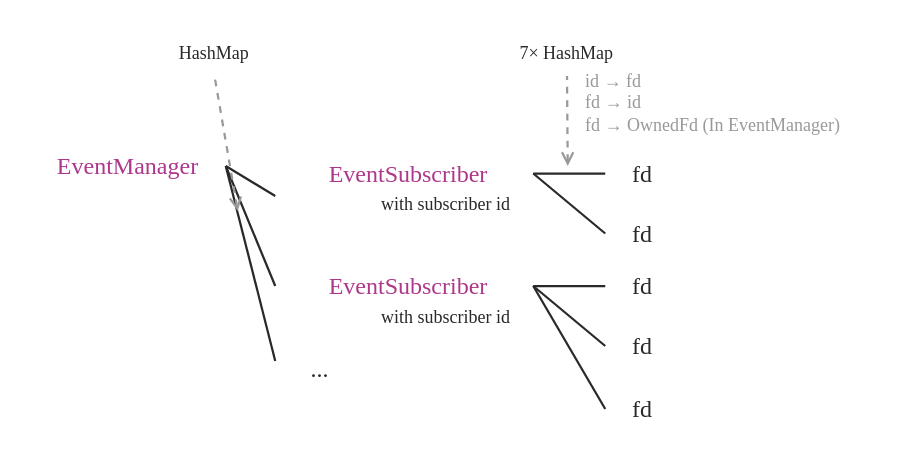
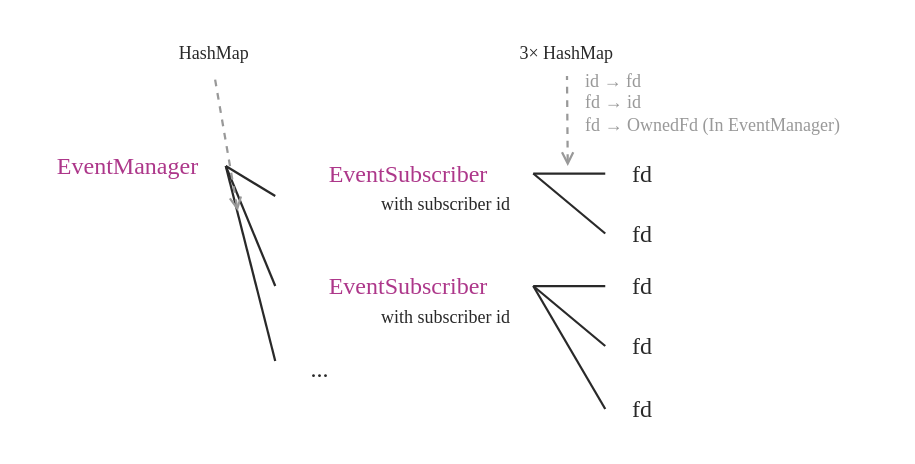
  <mxCell id="0" />
  <mxCell id="1" parent="0" />
  <mxCell id="2" value="EventManager" style="text;html=1;align=center;verticalAlign=middle;whiteSpace=wrap;rounded=0;fontFamily=JetBrains Mono;fontColor=#AD378A;fontSize=16;convertToSvg=1;fontSource=https%3A%2F%2Ffonts.googleapis.com%2Fcss%3Ffamily%3DJetBrains%2BMono;" parent="1" vertex="1"><mxGeometry x="20" y="95" width="130" height="30" as="geometry" /></mxCell>
  <mxCell id="3" value="EventSubscriber&amp;nbsp;" style="text;html=1;align=center;verticalAlign=middle;whiteSpace=wrap;rounded=0;fontFamily=JetBrains Mono;fontColor=#AD378A;fontSize=16;convertToSvg=1;fontSource=https%3A%2F%2Ffonts.googleapis.com%2Fcss%3Ffamily%3DJetBrains%2BMono;" vertex="1" parent="1"><mxGeometry x="193" y="100" width="162" height="30" as="geometry" /></mxCell>
  <mxCell id="4" value="fd" style="text;html=1;align=center;verticalAlign=middle;whiteSpace=wrap;rounded=0;fontFamily=JetBrains Mono;fontColor=#292929;fontSize=16;convertToSvg=1;fontSource=https%3A%2F%2Ffonts.googleapis.com%2Fcss%3Ffamily%3DJetBrains%2BMono;" vertex="1" parent="1"><mxGeometry x="403" y="100" width="50" height="30" as="geometry" /></mxCell>
  <mxCell id="5" value="fd" style="text;html=1;align=center;verticalAlign=middle;whiteSpace=wrap;rounded=0;fontFamily=JetBrains Mono;fontColor=#292929;fontSize=16;convertToSvg=1;fontSource=https%3A%2F%2Ffonts.googleapis.com%2Fcss%3Ffamily%3DJetBrains%2BMono;" vertex="1" parent="1"><mxGeometry x="403" y="140" width="50" height="30" as="geometry" /></mxCell>
  <mxCell id="6" value="" style="endArrow=none;html=1;rounded=0;fontColor=#292929;strokeColor=#292929;strokeWidth=1.5;endFill=0;convertToSvg=1;exitX=1;exitY=0.5;exitDx=0;exitDy=0;" edge="1" parent="1" source="2"><mxGeometry width="50" height="50" relative="1" as="geometry"><mxPoint x="133" y="168" as="sourcePoint" /><mxPoint x="183" y="130" as="targetPoint" /></mxGeometry></mxCell>
  <mxCell id="7" value="" style="endArrow=none;html=1;rounded=0;fontColor=#292929;strokeColor=#292929;strokeWidth=1.5;endFill=0;convertToSvg=1;entryX=0;entryY=0.5;entryDx=0;entryDy=0;exitX=1;exitY=0.5;exitDx=0;exitDy=0;" edge="1" parent="1" source="3" target="4"><mxGeometry width="50" height="50" relative="1" as="geometry"><mxPoint x="253" y="178" as="sourcePoint" /><mxPoint x="303" y="140" as="targetPoint" /></mxGeometry></mxCell>
  <mxCell id="8" value="" style="endArrow=none;html=1;rounded=0;fontColor=#292929;strokeColor=#292929;strokeWidth=1.5;endFill=0;convertToSvg=1;entryX=0;entryY=0.5;entryDx=0;entryDy=0;exitX=1;exitY=0.5;exitDx=0;exitDy=0;" edge="1" parent="1" source="3" target="5"><mxGeometry width="50" height="50" relative="1" as="geometry"><mxPoint x="355" y="170" as="sourcePoint" /><mxPoint x="403" y="150" as="targetPoint" /></mxGeometry></mxCell>
  <mxCell id="9" value="fd" style="text;html=1;align=center;verticalAlign=middle;whiteSpace=wrap;rounded=0;fontFamily=JetBrains Mono;fontColor=#292929;fontSize=16;convertToSvg=1;fontSource=https%3A%2F%2Ffonts.googleapis.com%2Fcss%3Ffamily%3DJetBrains%2BMono;" vertex="1" parent="1"><mxGeometry x="403" y="175" width="50" height="30" as="geometry" /></mxCell>
  <mxCell id="10" value="fd" style="text;html=1;align=center;verticalAlign=middle;whiteSpace=wrap;rounded=0;fontFamily=JetBrains Mono;fontColor=#292929;fontSize=16;convertToSvg=1;fontSource=https%3A%2F%2Ffonts.googleapis.com%2Fcss%3Ffamily%3DJetBrains%2BMono;" vertex="1" parent="1"><mxGeometry x="403" y="215" width="50" height="30" as="geometry" /></mxCell>
  <mxCell id="11" value="" style="endArrow=none;html=1;rounded=0;fontColor=#292929;strokeColor=#292929;strokeWidth=1.5;endFill=0;convertToSvg=1;entryX=0;entryY=0.5;entryDx=0;entryDy=0;exitX=1;exitY=0.5;exitDx=0;exitDy=0;" edge="1" source="20" target="9" parent="1"><mxGeometry width="50" height="50" relative="1" as="geometry"><mxPoint x="355" y="190" as="sourcePoint" /><mxPoint x="303" y="215" as="targetPoint" /></mxGeometry></mxCell>
  <mxCell id="12" value="" style="endArrow=none;html=1;rounded=0;fontColor=#292929;strokeColor=#292929;strokeWidth=1.5;endFill=0;convertToSvg=1;entryX=0;entryY=0.5;entryDx=0;entryDy=0;exitX=1;exitY=0.5;exitDx=0;exitDy=0;" edge="1" source="20" target="10" parent="1"><mxGeometry width="50" height="50" relative="1" as="geometry"><mxPoint x="355" y="190" as="sourcePoint" /><mxPoint x="403" y="225" as="targetPoint" /></mxGeometry></mxCell>
  <mxCell id="13" value="" style="endArrow=none;html=1;rounded=0;fontColor=#292929;strokeColor=#292929;strokeWidth=1.5;endFill=0;convertToSvg=1;exitX=1;exitY=0.5;exitDx=0;exitDy=0;" edge="1" parent="1" source="2"><mxGeometry width="50" height="50" relative="1" as="geometry"><mxPoint x="133" y="180" as="sourcePoint" /><mxPoint x="183" y="190" as="targetPoint" /></mxGeometry></mxCell>
  <mxCell id="14" value="fd" style="text;html=1;align=center;verticalAlign=middle;whiteSpace=wrap;rounded=0;fontFamily=JetBrains Mono;fontColor=#292929;fontSize=16;convertToSvg=1;fontSource=https%3A%2F%2Ffonts.googleapis.com%2Fcss%3Ffamily%3DJetBrains%2BMono;" vertex="1" parent="1"><mxGeometry x="403" y="257" width="50" height="30" as="geometry" /></mxCell>
  <mxCell id="15" value="" style="endArrow=none;html=1;rounded=0;fontColor=#292929;strokeColor=#292929;strokeWidth=1.5;endFill=0;convertToSvg=1;entryX=0;entryY=0.5;entryDx=0;entryDy=0;exitX=1;exitY=0.5;exitDx=0;exitDy=0;" edge="1" parent="1" source="20" target="14"><mxGeometry width="50" height="50" relative="1" as="geometry"><mxPoint x="355" y="190" as="sourcePoint" /><mxPoint x="421" y="210" as="targetPoint" /></mxGeometry></mxCell>
  <mxCell id="16" value="" style="endArrow=none;html=1;rounded=0;fontColor=#292929;strokeColor=#292929;strokeWidth=1.5;endFill=0;convertToSvg=1;exitX=1;exitY=0.5;exitDx=0;exitDy=0;" edge="1" parent="1" source="2"><mxGeometry width="50" height="50" relative="1" as="geometry"><mxPoint x="173" y="180" as="sourcePoint" /><mxPoint x="183" y="240" as="targetPoint" /></mxGeometry></mxCell>
  <mxCell id="17" value="..." style="text;html=1;align=center;verticalAlign=middle;whiteSpace=wrap;rounded=0;fontFamily=JetBrains Mono;fontColor=#292929;fontSize=16;convertToSvg=1;fontSource=https%3A%2F%2Ffonts.googleapis.com%2Fcss%3Ffamily%3DJetBrains%2BMono;" vertex="1" parent="1"><mxGeometry x="193" y="230" width="40" height="30" as="geometry" /></mxCell>
  <mxCell id="18" value="&lt;font style=&quot;font-size: 12px;&quot;&gt;with subscriber id&lt;/font&gt;" style="text;html=1;align=right;verticalAlign=middle;whiteSpace=wrap;rounded=0;fontSize=14;fontColor=#292929;fontFamily=Nunito;fontStyle=0;convertToSvg=1;fontSource=https%3A%2F%2Ffonts.googleapis.com%2Fcss%3Ffamily%3DNunito;" vertex="1" parent="1"><mxGeometry x="233" y="121" width="109" height="30" as="geometry" /></mxCell>
  <mxCell id="19" value="&lt;font style=&quot;font-size: 12px;&quot;&gt;with subscriber id&lt;/font&gt;" style="text;html=1;align=right;verticalAlign=middle;whiteSpace=wrap;rounded=0;fontSize=14;fontColor=#292929;fontFamily=Nunito;fontStyle=0;convertToSvg=1;fontSource=https%3A%2F%2Ffonts.googleapis.com%2Fcss%3Ffamily%3DNunito;" vertex="1" parent="1"><mxGeometry x="233" y="196" width="109" height="30" as="geometry" /></mxCell>
  <mxCell id="20" value="EventSubscriber&amp;nbsp;" style="text;html=1;align=center;verticalAlign=middle;whiteSpace=wrap;rounded=0;fontFamily=JetBrains Mono;fontColor=#AD378A;fontSize=16;convertToSvg=1;fontSource=https%3A%2F%2Ffonts.googleapis.com%2Fcss%3Ffamily%3DJetBrains%2BMono;" vertex="1" parent="1"><mxGeometry x="193" y="175" width="162" height="30" as="geometry" /></mxCell>
  <mxCell id="21" value="&lt;font style=&quot;font-size: 12px;&quot;&gt;HashMap&lt;/font&gt;" style="text;html=1;align=center;verticalAlign=middle;whiteSpace=wrap;rounded=0;fontSize=14;fontColor=#292929;fontFamily=Nunito;fontStyle=0;convertToSvg=1;fontSource=https%3A%2F%2Ffonts.googleapis.com%2Fcss%3Ffamily%3DNunito;" vertex="1" parent="1"><mxGeometry x="88" y="20" width="109" height="30" as="geometry" /></mxCell>
  <mxCell id="22" value="" style="endArrow=none;html=1;rounded=0;fontColor=#292929;strokeColor=#999999;strokeWidth=1.5;endFill=0;convertToSvg=1;dashed=1;entryX=0.5;entryY=1;entryDx=0;entryDy=0;startArrow=open;startFill=0;" edge="1" parent="1" target="21"><mxGeometry width="50" height="50" relative="1" as="geometry"><mxPoint x="158" y="140" as="sourcePoint" /><mxPoint x="176" y="85" as="targetPoint" /></mxGeometry></mxCell>
  <mxCell id="23" value="" style="endArrow=none;html=1;rounded=0;fontColor=#292929;strokeColor=#999999;strokeWidth=1.5;endFill=0;convertToSvg=1;dashed=1;entryX=0.5;entryY=1;entryDx=0;entryDy=0;startArrow=open;startFill=0;" edge="1" target="24" parent="1"><mxGeometry width="50" height="50" relative="1" as="geometry"><mxPoint x="378" y="110" as="sourcePoint" /><mxPoint x="396" y="85" as="targetPoint" /></mxGeometry></mxCell>
- <mxCell id="24" value="&lt;font style=&quot;font-size: 12px;&quot;&gt;7× HashMap&lt;/font&gt;" style="text;html=1;align=center;verticalAlign=middle;whiteSpace=wrap;rounded=0;fontSize=14;fontColor=#292929;fontFamily=Nunito;fontStyle=0;convertToSvg=1;fontSource=https%3A%2F%2Ffonts.googleapis.com%2Fcss%3Ffamily%3DNunito;" vertex="1" parent="1"><mxGeometry x="323" y="20" width="109" height="30" as="geometry" /></mxCell>
+ <mxCell id="24" value="&lt;font style=&quot;font-size: 12px;&quot;&gt;3× HashMap&lt;/font&gt;" style="text;html=1;align=center;verticalAlign=middle;whiteSpace=wrap;rounded=0;fontSize=14;fontColor=#292929;fontFamily=Nunito;fontStyle=0;convertToSvg=1;fontSource=https%3A%2F%2Ffonts.googleapis.com%2Fcss%3Ffamily%3DNunito;" vertex="1" parent="1"><mxGeometry x="323" y="20" width="109" height="30" as="geometry" /></mxCell>
  <mxCell id="25" value="&lt;div&gt;&lt;font&gt;id → fd&lt;/font&gt;&lt;/div&gt;&lt;div&gt;&lt;font&gt;fd → id&lt;/font&gt;&lt;/div&gt;&lt;div&gt;&lt;font&gt;fd → OwnedFd (In EventManager)&lt;/font&gt;&lt;/div&gt;" style="text;html=1;align=left;verticalAlign=middle;whiteSpace=wrap;rounded=0;fontSize=12;fontColor=#999999;fontFamily=Nunito;fontStyle=0;convertToSvg=1;fontSource=https%3A%2F%2Ffonts.googleapis.com%2Fcss%3Ffamily%3DNunito;" vertex="1" parent="1"><mxGeometry x="388" y="43" width="200" height="50" as="geometry" /></mxCell>
